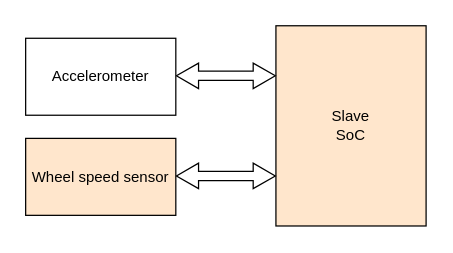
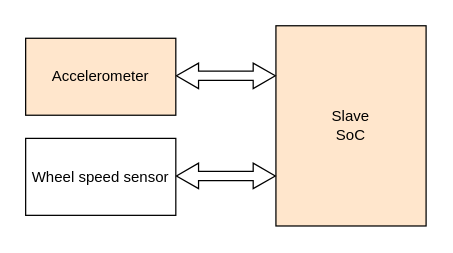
  <mxCell id="0" />
  <mxCell id="1" parent="0" />
  <mxCell id="2" value="Slave&lt;div&gt;SoC&lt;/div&gt;" style="rounded=0;whiteSpace=wrap;html=1;snapToPoint=1;arcSize=12;fillColor=#ffe6cc;" vertex="1" parent="1"><mxGeometry x="220" y="20" width="120" height="160" as="geometry" /></mxCell>
  <mxCell id="3" value="" style="shape=flexArrow;endArrow=classic;startArrow=classic;html=1;rounded=0;entryX=0;entryY=0.25;entryDx=0;entryDy=0;startWidth=12;startSize=5.557;width=7.333;endWidth=12;endSize=5.557;" edge="1" parent="1" target="2"><mxGeometry width="100" height="100" relative="1" as="geometry"><mxPoint x="140" y="60" as="sourcePoint" /><mxPoint x="150" y="40" as="targetPoint" /></mxGeometry></mxCell>
  <mxCell id="4" value="" style="shape=flexArrow;endArrow=classic;startArrow=classic;html=1;rounded=0;entryX=0;entryY=0.75;entryDx=0;entryDy=0;startWidth=12;startSize=5.557;width=7.333;endWidth=12;endSize=5.557;" edge="1" parent="1" target="2"><mxGeometry width="100" height="100" relative="1" as="geometry"><mxPoint x="140" y="140" as="sourcePoint" /><mxPoint x="180" y="135" as="targetPoint" /></mxGeometry></mxCell>
- <mxCell id="5" value="Accelerometer" style="rounded=0;whiteSpace=wrap;html=1;" vertex="1" parent="1"><mxGeometry x="20" y="30" width="120" height="61.5" as="geometry" /></mxCell>
- <mxCell id="6" value="Wheel speed sensor" style="rounded=0;whiteSpace=wrap;html=1;fillColor=#ffe6cc;" vertex="1" parent="1"><mxGeometry x="20" y="110" width="120" height="61.5" as="geometry" /></mxCell>
+ <mxCell id="5" value="Accelerometer" style="rounded=0;whiteSpace=wrap;html=1;fillColor=#ffe6cc;" vertex="1" parent="1"><mxGeometry x="20" y="30" width="120" height="61.5" as="geometry" /></mxCell>
+ <mxCell id="6" value="Wheel speed sensor" style="rounded=0;whiteSpace=wrap;html=1;" vertex="1" parent="1"><mxGeometry x="20" y="110" width="120" height="61.5" as="geometry" /></mxCell>
